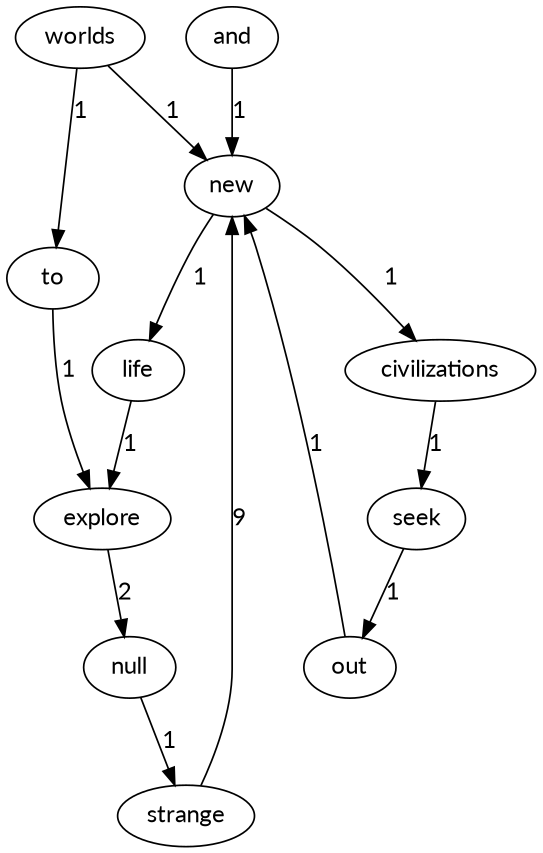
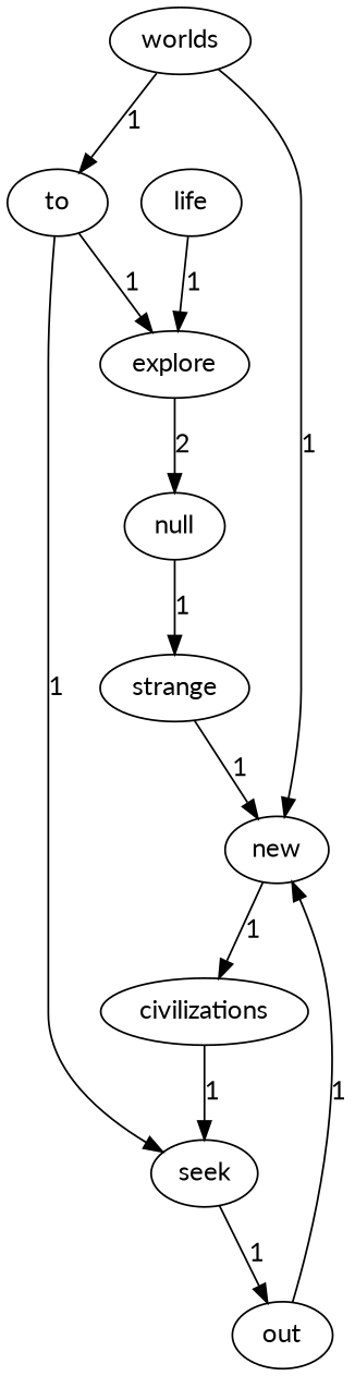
  strict digraph {
    fontname=Lato
    node [fontname=Lato]
    edge [fontname=Lato]
    new
    civilizations
    life
    worlds
    to
    seek
    explore
    null
    strange
-   and
    out
    new -> civilizations [label=1]
-   new -> life [label=1]
    civilizations -> seek [label=1]
    life -> explore [label=1]
    worlds -> new [label=1]
    worlds -> to [label=1]
+   to -> seek [label=1]
    to -> explore [label=1]
    seek -> out [label=1]
    explore -> null [label=2]
    null -> strange [label=1]
-   strange -> new [label=9]
-   and -> new [label=1]
+   strange -> new [label=1]
    out -> new [label=1]
  }
